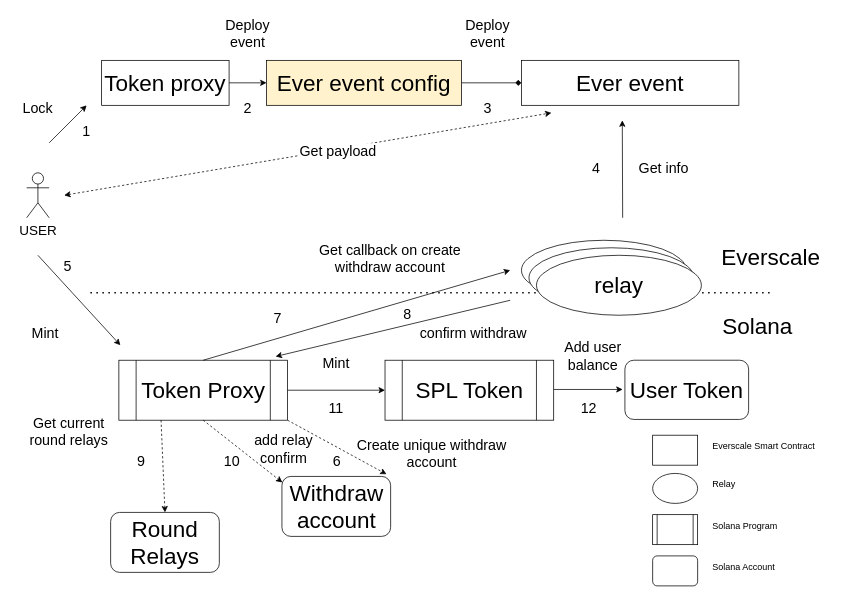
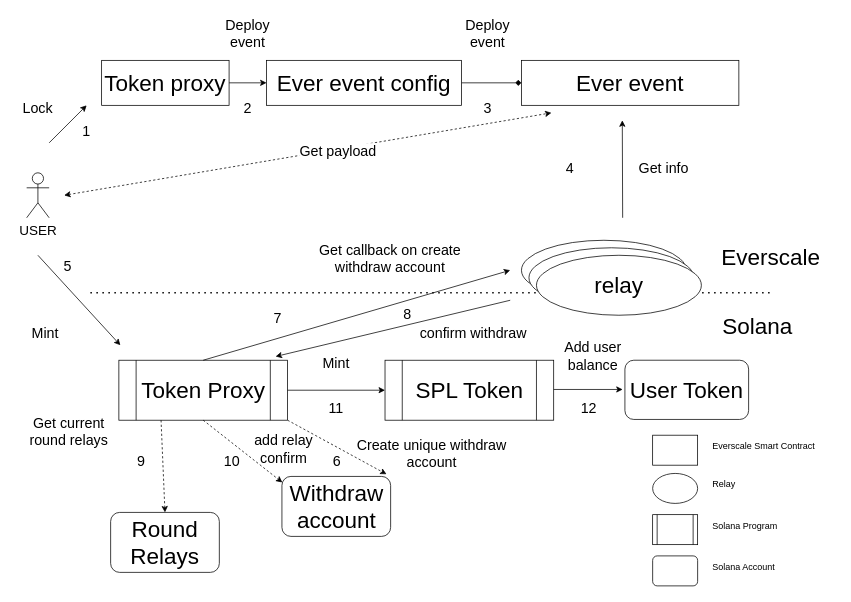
  <mxCell id="0" />
  <mxCell id="1" parent="0" />
  <mxCell id="2" style="edgeStyle=orthogonalEdgeStyle;rounded=0;orthogonalLoop=1;jettySize=auto;html=1;entryX=0;entryY=0.5;entryDx=0;entryDy=0;fontSize=30;" parent="1" source="3" target="6" edge="1"><mxGeometry relative="1" as="geometry" /></mxCell>
  <mxCell id="3" value="Token proxy" style="rounded=0;whiteSpace=wrap;html=1;fontSize=30;" parent="1" vertex="1"><mxGeometry x="135" y="80" width="170" height="60" as="geometry" /></mxCell>
  <mxCell id="4" value="Ever event" style="rounded=0;whiteSpace=wrap;html=1;fontSize=30;" parent="1" vertex="1"><mxGeometry x="695" y="80" width="290" height="60" as="geometry" /></mxCell>
  <mxCell id="5" style="edgeStyle=orthogonalEdgeStyle;rounded=0;orthogonalLoop=1;jettySize=auto;html=1;entryX=0;entryY=0.5;entryDx=0;entryDy=0;fontSize=30;endArrow=diamond;" parent="1" source="6" target="4" edge="1"><mxGeometry relative="1" as="geometry" /></mxCell>
- <mxCell id="6" value="Ever event config" style="rounded=0;whiteSpace=wrap;html=1;fontSize=30;fillColor=#fff2cc;" parent="1" vertex="1"><mxGeometry x="355" y="80" width="260" height="60" as="geometry" /></mxCell>
+ <mxCell id="6" value="Ever event config" style="rounded=0;whiteSpace=wrap;html=1;fontSize=30;" parent="1" vertex="1"><mxGeometry x="355" y="80" width="260" height="60" as="geometry" /></mxCell>
  <mxCell id="7" value="&lt;font style=&quot;font-size: 18px&quot;&gt;USER&lt;/font&gt;" style="shape=umlActor;verticalLabelPosition=bottom;verticalAlign=top;html=1;outlineConnect=0;" parent="1" vertex="1"><mxGeometry x="35" y="230" width="30" height="60" as="geometry" /></mxCell>
  <mxCell id="8" value="" style="endArrow=classic;html=1;rounded=0;" parent="1" edge="1"><mxGeometry width="50" height="50" relative="1" as="geometry"><mxPoint x="65" y="190" as="sourcePoint" /><mxPoint x="115" y="140" as="targetPoint" /></mxGeometry></mxCell>
  <mxCell id="9" value="&lt;font style=&quot;font-size: 19px&quot;&gt;Lock&lt;/font&gt;" style="text;html=1;strokeColor=none;fillColor=none;align=center;verticalAlign=middle;whiteSpace=wrap;rounded=0;" parent="1" vertex="1"><mxGeometry x="20" y="130" width="60" height="30" as="geometry" /></mxCell>
  <mxCell id="10" value="&lt;font style=&quot;font-size: 19px&quot;&gt;Deploy event&lt;/font&gt;" style="text;html=1;strokeColor=none;fillColor=none;align=center;verticalAlign=middle;whiteSpace=wrap;rounded=0;" parent="1" vertex="1"><mxGeometry x="285" y="20" width="90" height="50" as="geometry" /></mxCell>
  <mxCell id="11" value="&lt;font style=&quot;font-size: 19px&quot;&gt;Deploy event&lt;/font&gt;" style="text;html=1;strokeColor=none;fillColor=none;align=center;verticalAlign=middle;whiteSpace=wrap;rounded=0;" parent="1" vertex="1"><mxGeometry x="605" y="20" width="90" height="50" as="geometry" /></mxCell>
  <mxCell id="12" value="" style="endArrow=classic;html=1;rounded=0;fontSize=19;" parent="1" edge="1"><mxGeometry width="50" height="50" relative="1" as="geometry"><mxPoint x="830" y="290" as="sourcePoint" /><mxPoint x="829.5" y="160" as="targetPoint" /></mxGeometry></mxCell>
  <mxCell id="13" value="" style="endArrow=classic;startArrow=classic;html=1;rounded=0;fontSize=19;dashed=1;" parent="1" edge="1"><mxGeometry width="50" height="50" relative="1" as="geometry"><mxPoint x="85" y="260" as="sourcePoint" /><mxPoint x="735" y="150" as="targetPoint" /></mxGeometry></mxCell>
  <mxCell id="14" value="Get payload" style="edgeLabel;html=1;align=center;verticalAlign=middle;resizable=0;points=[];fontSize=19;" parent="13" vertex="1" connectable="0"><mxGeometry x="0.118" y="-3" relative="1" as="geometry"><mxPoint as="offset" /></mxGeometry></mxCell>
  <mxCell id="15" value="&lt;font style=&quot;font-size: 12px&quot;&gt;Everscale Smart Contract&lt;/font&gt;" style="text;html=1;strokeColor=none;fillColor=none;align=left;verticalAlign=middle;whiteSpace=wrap;rounded=0;fontSize=18;" parent="1" vertex="1"><mxGeometry x="948" y="578" width="165" height="30" as="geometry" /></mxCell>
  <mxCell id="16" value="&lt;font style=&quot;font-size: 12px&quot;&gt;Relay&lt;/font&gt;" style="text;html=1;strokeColor=none;fillColor=none;align=left;verticalAlign=middle;whiteSpace=wrap;rounded=0;fontSize=18;" parent="1" vertex="1"><mxGeometry x="948" y="629" width="165" height="30" as="geometry" /></mxCell>
  <mxCell id="17" value="&lt;font style=&quot;font-size: 12px&quot;&gt;Solana Program&lt;/font&gt;" style="text;html=1;strokeColor=none;fillColor=none;align=left;verticalAlign=middle;whiteSpace=wrap;rounded=0;fontSize=18;" parent="1" vertex="1"><mxGeometry x="948" y="684" width="165" height="30" as="geometry" /></mxCell>
  <mxCell id="18" value="&lt;font style=&quot;font-size: 12px&quot;&gt;Solana Account&lt;/font&gt;" style="text;html=1;strokeColor=none;fillColor=none;align=left;verticalAlign=middle;whiteSpace=wrap;rounded=0;fontSize=18;" parent="1" vertex="1"><mxGeometry x="948" y="739" width="165" height="30" as="geometry" /></mxCell>
  <mxCell id="19" value="&lt;span style=&quot;font-size: 19px&quot;&gt;1&lt;/span&gt;" style="text;html=1;strokeColor=none;fillColor=none;align=center;verticalAlign=middle;whiteSpace=wrap;rounded=0;" parent="1" vertex="1"><mxGeometry x="85" y="160" width="60" height="30" as="geometry" /></mxCell>
  <mxCell id="20" value="&lt;span style=&quot;font-size: 19px&quot;&gt;2&lt;/span&gt;" style="text;html=1;strokeColor=none;fillColor=none;align=center;verticalAlign=middle;whiteSpace=wrap;rounded=0;" parent="1" vertex="1"><mxGeometry x="300" y="130" width="60" height="30" as="geometry" /></mxCell>
  <mxCell id="21" value="&lt;span style=&quot;font-size: 19px&quot;&gt;3&lt;/span&gt;" style="text;html=1;strokeColor=none;fillColor=none;align=center;verticalAlign=middle;whiteSpace=wrap;rounded=0;" parent="1" vertex="1"><mxGeometry x="620" y="130" width="60" height="30" as="geometry" /></mxCell>
- <mxCell id="22" value="&lt;span style=&quot;font-size: 19px&quot;&gt;4&lt;/span&gt;" style="text;html=1;strokeColor=none;fillColor=none;align=center;verticalAlign=middle;whiteSpace=wrap;rounded=0;" parent="1" vertex="1"><mxGeometry x="765" y="210" width="60" height="30" as="geometry" /></mxCell>
+ <mxCell id="22" value="&lt;span style=&quot;font-size: 19px&quot;&gt;4&lt;/span&gt;" style="text;html=1;strokeColor=none;fillColor=none;align=center;verticalAlign=middle;whiteSpace=wrap;rounded=0;" parent="1" vertex="1"><mxGeometry x="730" y="210" width="60" height="30" as="geometry" /></mxCell>
  <mxCell id="23" value="relay" style="ellipse;whiteSpace=wrap;html=1;fontSize=30;" parent="1" vertex="1"><mxGeometry x="695" y="320" width="220" height="80" as="geometry" /></mxCell>
  <mxCell id="24" value="relay" style="ellipse;whiteSpace=wrap;html=1;fontSize=30;" parent="1" vertex="1"><mxGeometry x="705" y="330" width="220" height="80" as="geometry" /></mxCell>
  <mxCell id="25" value="" style="endArrow=none;dashed=1;html=1;dashPattern=1 3;strokeWidth=2;rounded=0;fontSize=30;" parent="1" edge="1"><mxGeometry width="50" height="50" relative="1" as="geometry"><mxPoint x="120" y="390" as="sourcePoint" /><mxPoint x="1030" y="390" as="targetPoint" /></mxGeometry></mxCell>
  <mxCell id="26" value="Everscale" style="text;html=1;strokeColor=none;fillColor=none;align=center;verticalAlign=middle;whiteSpace=wrap;rounded=0;fontSize=30;" parent="1" vertex="1"><mxGeometry x="998" y="327" width="60" height="30" as="geometry" /></mxCell>
  <mxCell id="27" value="Solana" style="text;html=1;strokeColor=none;fillColor=none;align=center;verticalAlign=middle;whiteSpace=wrap;rounded=0;fontSize=30;" parent="1" vertex="1"><mxGeometry x="980" y="420" width="60" height="30" as="geometry" /></mxCell>
  <mxCell id="28" value="&lt;font style=&quot;font-size: 30px&quot;&gt;Token Proxy&lt;/font&gt;" style="shape=process;whiteSpace=wrap;html=1;backgroundOutline=1;" parent="1" vertex="1"><mxGeometry x="158" y="480" width="225" height="80" as="geometry" /></mxCell>
  <mxCell id="29" value="" style="endArrow=classic;html=1;rounded=0;" parent="1" edge="1"><mxGeometry width="50" height="50" relative="1" as="geometry"><mxPoint x="50" y="340" as="sourcePoint" /><mxPoint x="160" y="460" as="targetPoint" /></mxGeometry></mxCell>
  <mxCell id="30" value="&lt;span style=&quot;font-size: 19px&quot;&gt;Mint&lt;/span&gt;" style="text;html=1;strokeColor=none;fillColor=none;align=center;verticalAlign=middle;whiteSpace=wrap;rounded=0;" parent="1" vertex="1"><mxGeometry x="30" y="430" width="60" height="30" as="geometry" /></mxCell>
  <mxCell id="31" value="" style="endArrow=classic;html=1;rounded=0;fontSize=30;exitX=1;exitY=1;exitDx=0;exitDy=0;dashed=1;entryX=0.962;entryY=-0.037;entryDx=0;entryDy=0;entryPerimeter=0;" parent="1" source="28" target="53" edge="1"><mxGeometry width="50" height="50" relative="1" as="geometry"><mxPoint x="413" y="550" as="sourcePoint" /><mxPoint x="380" y="630" as="targetPoint" /></mxGeometry></mxCell>
  <mxCell id="32" value="&lt;font style=&quot;font-size: 30px&quot;&gt;SPL Token&lt;/font&gt;" style="shape=process;whiteSpace=wrap;html=1;backgroundOutline=1;" parent="1" vertex="1"><mxGeometry x="513" y="480" width="225" height="80" as="geometry" /></mxCell>
  <mxCell id="33" value="" style="endArrow=classic;html=1;rounded=0;fontSize=30;exitX=1;exitY=0.5;exitDx=0;exitDy=0;entryX=0;entryY=0.5;entryDx=0;entryDy=0;" parent="1" source="28" target="32" edge="1"><mxGeometry width="50" height="50" relative="1" as="geometry"><mxPoint x="343" y="450" as="sourcePoint" /><mxPoint x="393" y="400" as="targetPoint" /></mxGeometry></mxCell>
  <mxCell id="34" value="&lt;span style=&quot;font-size: 19px&quot;&gt;Mint&lt;/span&gt;" style="text;html=1;strokeColor=none;fillColor=none;align=center;verticalAlign=middle;whiteSpace=wrap;rounded=0;" parent="1" vertex="1"><mxGeometry x="418" y="470" width="60" height="30" as="geometry" /></mxCell>
  <mxCell id="35" value="" style="rounded=0;whiteSpace=wrap;html=1;fontSize=18;strokeWidth=1;" parent="1" vertex="1"><mxGeometry x="870" y="580" width="60" height="40" as="geometry" /></mxCell>
  <mxCell id="36" value="" style="rounded=1;whiteSpace=wrap;html=1;fontSize=18;strokeWidth=1;" parent="1" vertex="1"><mxGeometry x="870" y="741" width="60" height="40" as="geometry" /></mxCell>
  <mxCell id="37" value="" style="ellipse;whiteSpace=wrap;html=1;fontSize=18;strokeWidth=1;" parent="1" vertex="1"><mxGeometry x="870" y="631" width="60" height="40" as="geometry" /></mxCell>
  <mxCell id="38" value="" style="shape=process;whiteSpace=wrap;html=1;backgroundOutline=1;fontSize=18;strokeWidth=1;" parent="1" vertex="1"><mxGeometry x="870" y="686" width="60" height="40" as="geometry" /></mxCell>
  <mxCell id="39" value="relay" style="ellipse;whiteSpace=wrap;html=1;fontSize=30;" parent="1" vertex="1"><mxGeometry x="715" y="340" width="220" height="80" as="geometry" /></mxCell>
  <mxCell id="40" value="&lt;span style=&quot;font-size: 19px&quot;&gt;5&lt;/span&gt;" style="text;html=1;strokeColor=none;fillColor=none;align=center;verticalAlign=middle;whiteSpace=wrap;rounded=0;" parent="1" vertex="1"><mxGeometry x="60" y="340" width="60" height="30" as="geometry" /></mxCell>
  <mxCell id="41" value="&lt;span style=&quot;font-size: 19px&quot;&gt;8&lt;/span&gt;" style="text;html=1;strokeColor=none;fillColor=none;align=center;verticalAlign=middle;whiteSpace=wrap;rounded=0;" parent="1" vertex="1"><mxGeometry x="513" y="404" width="60" height="30" as="geometry" /></mxCell>
  <mxCell id="42" value="&lt;span style=&quot;font-size: 19px&quot;&gt;6&lt;/span&gt;" style="text;html=1;strokeColor=none;fillColor=none;align=center;verticalAlign=middle;whiteSpace=wrap;rounded=0;" parent="1" vertex="1"><mxGeometry x="419" y="601" width="60" height="30" as="geometry" /></mxCell>
  <mxCell id="43" value="&lt;span style=&quot;font-size: 19px&quot;&gt;11&lt;/span&gt;" style="text;html=1;strokeColor=none;fillColor=none;align=center;verticalAlign=middle;whiteSpace=wrap;rounded=0;" parent="1" vertex="1"><mxGeometry x="418" y="530" width="60" height="30" as="geometry" /></mxCell>
  <mxCell id="44" value="&lt;font style=&quot;font-size: 30px&quot;&gt;User Token&lt;/font&gt;" style="rounded=1;whiteSpace=wrap;html=1;fontSize=18;strokeWidth=1;" parent="1" vertex="1"><mxGeometry x="833" y="480" width="165" height="79" as="geometry" /></mxCell>
  <mxCell id="45" value="" style="endArrow=classic;html=1;rounded=0;fontSize=30;exitX=1;exitY=0.5;exitDx=0;exitDy=0;" parent="1" edge="1"><mxGeometry width="50" height="50" relative="1" as="geometry"><mxPoint x="738" y="519" as="sourcePoint" /><mxPoint x="830" y="519" as="targetPoint" /></mxGeometry></mxCell>
  <mxCell id="46" value="&lt;span style=&quot;font-size: 19px&quot;&gt;Add user balance&lt;/span&gt;" style="text;html=1;strokeColor=none;fillColor=none;align=center;verticalAlign=middle;whiteSpace=wrap;rounded=0;" parent="1" vertex="1"><mxGeometry x="748" y="460" width="85" height="30" as="geometry" /></mxCell>
  <mxCell id="47" value="&lt;span style=&quot;font-size: 19px&quot;&gt;12&lt;/span&gt;" style="text;html=1;strokeColor=none;fillColor=none;align=center;verticalAlign=middle;whiteSpace=wrap;rounded=0;" parent="1" vertex="1"><mxGeometry x="755" y="530" width="60" height="30" as="geometry" /></mxCell>
  <mxCell id="48" value="&lt;span style=&quot;font-size: 30px&quot;&gt;Round Relays&lt;/span&gt;" style="rounded=1;whiteSpace=wrap;html=1;fontSize=18;strokeWidth=1;" parent="1" vertex="1"><mxGeometry x="147" y="683" width="145" height="80" as="geometry" /></mxCell>
  <mxCell id="49" value="" style="endArrow=classic;html=1;rounded=0;fontSize=30;dashed=1;exitX=0.25;exitY=1;exitDx=0;exitDy=0;entryX=0.5;entryY=0;entryDx=0;entryDy=0;" parent="1" source="28" target="48" edge="1"><mxGeometry width="50" height="50" relative="1" as="geometry"><mxPoint x="101.5" y="586" as="sourcePoint" /><mxPoint x="339" y="516" as="targetPoint" /></mxGeometry></mxCell>
  <mxCell id="50" value="&lt;span style=&quot;font-size: 19px&quot;&gt;Get current round relays&lt;/span&gt;" style="text;html=1;strokeColor=none;fillColor=none;align=center;verticalAlign=middle;whiteSpace=wrap;rounded=0;" parent="1" vertex="1"><mxGeometry x="20" y="571" width="142.5" height="9" as="geometry" /></mxCell>
  <mxCell id="51" value="&lt;span style=&quot;font-size: 19px&quot;&gt;7&lt;/span&gt;" style="text;html=1;strokeColor=none;fillColor=none;align=center;verticalAlign=middle;whiteSpace=wrap;rounded=0;" parent="1" vertex="1"><mxGeometry x="340" y="410" width="60" height="30" as="geometry" /></mxCell>
  <mxCell id="52" value="&lt;span style=&quot;font-size: 19px&quot;&gt;Create unique withdraw account&lt;/span&gt;" style="text;html=1;strokeColor=none;fillColor=none;align=center;verticalAlign=middle;whiteSpace=wrap;rounded=0;" parent="1" vertex="1"><mxGeometry x="468" y="590" width="215" height="30" as="geometry" /></mxCell>
  <mxCell id="53" value="&lt;span style=&quot;font-size: 30px&quot;&gt;Withdraw account&lt;/span&gt;" style="rounded=1;whiteSpace=wrap;html=1;fontSize=18;strokeWidth=1;" parent="1" vertex="1"><mxGeometry x="375.5" y="635" width="145" height="80" as="geometry" /></mxCell>
  <mxCell id="54" value="" style="endArrow=classic;html=1;rounded=0;fontSize=19;exitX=0.5;exitY=0;exitDx=0;exitDy=0;" parent="1" source="28" edge="1"><mxGeometry width="50" height="50" relative="1" as="geometry"><mxPoint x="680" y="360" as="sourcePoint" /><mxPoint x="680" y="360" as="targetPoint" /></mxGeometry></mxCell>
  <mxCell id="55" value="&lt;span style=&quot;font-size: 19px&quot;&gt;Get callback on create withdraw account&lt;/span&gt;" style="text;html=1;strokeColor=none;fillColor=none;align=center;verticalAlign=middle;whiteSpace=wrap;rounded=0;" parent="1" vertex="1"><mxGeometry x="410" y="320" width="220" height="50" as="geometry" /></mxCell>
  <mxCell id="56" value="" style="endArrow=classic;html=1;rounded=0;fontSize=19;entryX=0.929;entryY=-0.062;entryDx=0;entryDy=0;entryPerimeter=0;" parent="1" target="28" edge="1"><mxGeometry width="50" height="50" relative="1" as="geometry"><mxPoint x="680" y="400" as="sourcePoint" /><mxPoint x="270" y="480" as="targetPoint" /></mxGeometry></mxCell>
  <mxCell id="57" value="&lt;span style=&quot;font-size: 19px&quot;&gt;confirm withdraw&lt;/span&gt;" style="text;html=1;strokeColor=none;fillColor=none;align=center;verticalAlign=middle;whiteSpace=wrap;rounded=0;" parent="1" vertex="1"><mxGeometry x="520.5" y="420" width="220" height="50" as="geometry" /></mxCell>
  <mxCell id="58" value="&lt;span style=&quot;font-size: 19px&quot;&gt;9&lt;/span&gt;" style="text;html=1;strokeColor=none;fillColor=none;align=center;verticalAlign=middle;whiteSpace=wrap;rounded=0;" parent="1" vertex="1"><mxGeometry x="158" y="601" width="60" height="30" as="geometry" /></mxCell>
  <mxCell id="59" value="" style="endArrow=classic;html=1;rounded=0;fontSize=30;dashed=1;entryX=0.866;entryY=0.013;entryDx=0;entryDy=0;entryPerimeter=0;exitX=0.5;exitY=1;exitDx=0;exitDy=0;" parent="1" source="28" edge="1"><mxGeometry width="50" height="50" relative="1" as="geometry"><mxPoint x="257.97" y="566.98" as="sourcePoint" /><mxPoint x="376.04" y="643.02" as="targetPoint" /></mxGeometry></mxCell>
  <mxCell id="60" value="&lt;span style=&quot;font-size: 19px&quot;&gt;10&lt;/span&gt;" style="text;html=1;strokeColor=none;fillColor=none;align=center;verticalAlign=middle;whiteSpace=wrap;rounded=0;" parent="1" vertex="1"><mxGeometry x="279" y="600" width="60" height="30" as="geometry" /></mxCell>
  <mxCell id="61" value="&lt;span style=&quot;font-size: 19px&quot;&gt;add relay confirm&lt;/span&gt;" style="text;html=1;strokeColor=none;fillColor=none;align=center;verticalAlign=middle;whiteSpace=wrap;rounded=0;" parent="1" vertex="1"><mxGeometry x="323" y="564" width="110" height="70" as="geometry" /></mxCell>
  <mxCell id="62" value="&lt;span style=&quot;font-size: 19px&quot;&gt;Get info&lt;/span&gt;" style="text;html=1;strokeColor=none;fillColor=none;align=center;verticalAlign=middle;whiteSpace=wrap;rounded=0;" vertex="1" parent="1"><mxGeometry x="840" y="200" width="90" height="50" as="geometry" /></mxCell>
